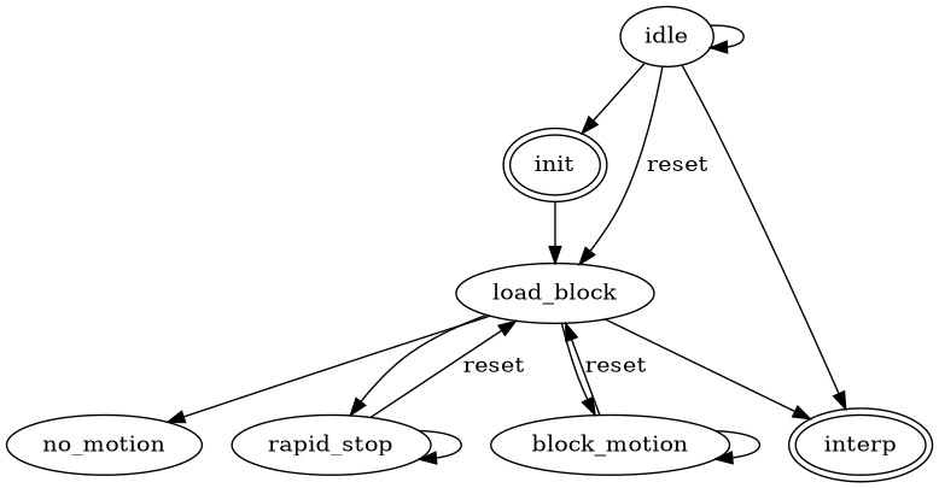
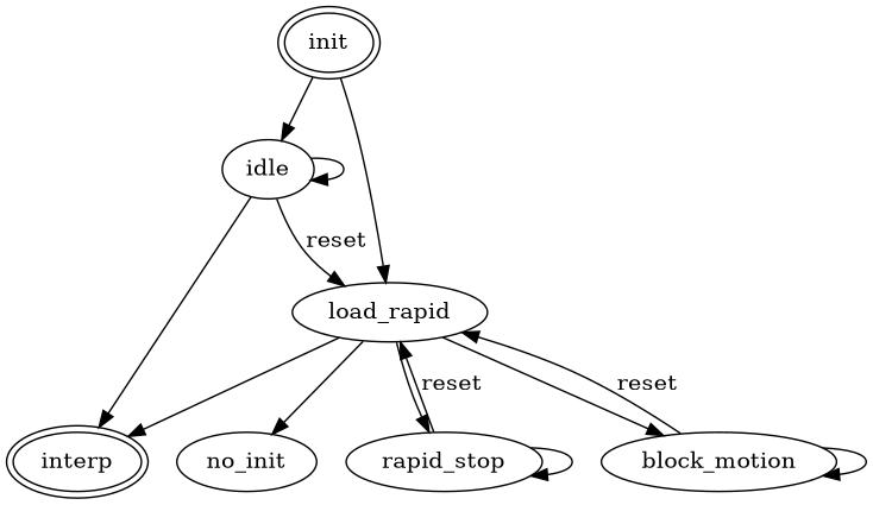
  digraph {
    init [peripheries=2]
    idle
-   load_block
+   load_block [label=load_rapid]
    n4 [label=interp peripheries=2]
-   no_motion
+   no_motion [label=no_init]
    n6 [label=rapid_stop]
    n7 [label=block_motion]
-   idle -> init
+   init -> idle
    init -> load_block
    idle -> idle
    idle -> load_block [label=reset]
    idle -> n4
    load_block -> n4
    load_block -> no_motion
    load_block -> n6
    load_block -> n7
    n6 -> load_block [label=reset]
    n6 -> n6
    n7 -> load_block [label=reset]
    n7 -> n7
  }
